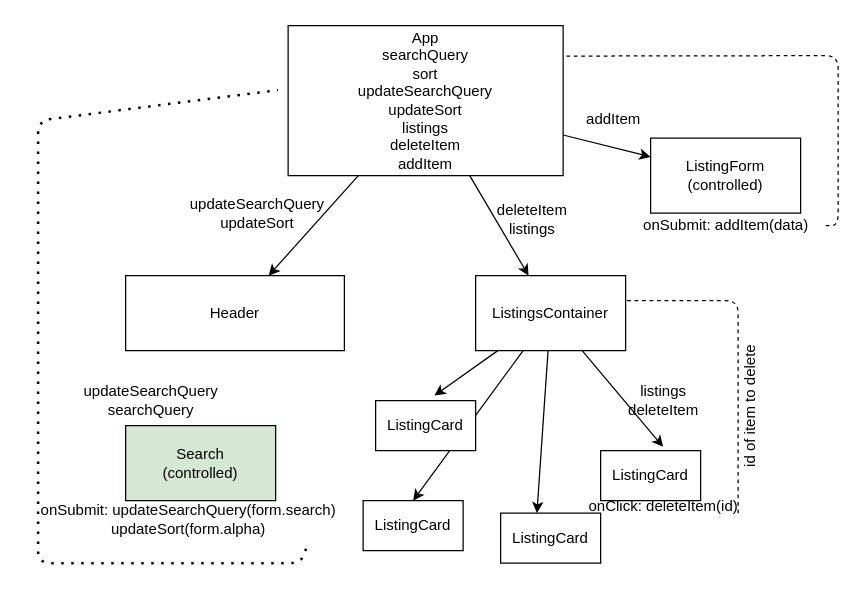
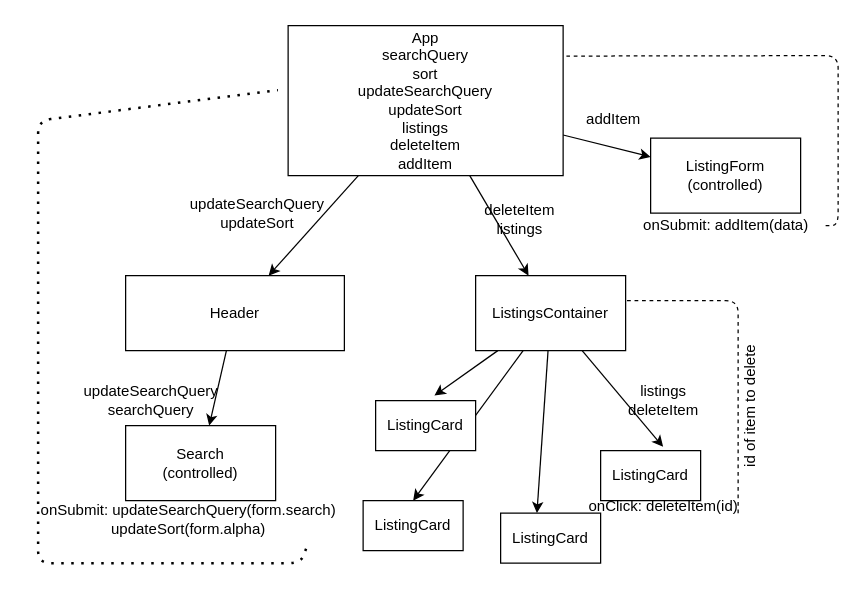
  <mxCell id="0" />
  <mxCell id="1" parent="0" />
  <mxCell id="2" style="edgeStyle=none;html=1;" edge="1" parent="1" source="5" target="7"><mxGeometry relative="1" as="geometry" /></mxCell>
  <mxCell id="3" style="edgeStyle=none;html=1;" edge="1" parent="1" source="5" target="12"><mxGeometry relative="1" as="geometry" /></mxCell>
  <mxCell id="4" style="edgeStyle=none;html=1;" edge="1" parent="1" source="5" target="27"><mxGeometry relative="1" as="geometry" /></mxCell>
  <mxCell id="5" value="App&lt;br&gt;searchQuery&lt;br&gt;sort&lt;br&gt;updateSearchQuery&lt;br&gt;updateSort&lt;br&gt;listings&lt;br&gt;deleteItem&lt;br&gt;addItem" style="whiteSpace=wrap;html=1;" vertex="1" parent="1"><mxGeometry x="230" width="220" height="120" as="geometry" y="20" /></mxCell>
+ <mxCell id="6" style="edgeStyle=none;html=1;" edge="1" parent="1" source="7" target="13"><mxGeometry relative="1" as="geometry" /></mxCell>
  <mxCell id="7" value="Header" style="whiteSpace=wrap;html=1;" vertex="1" parent="1"><mxGeometry x="100" y="220" width="175" height="60" as="geometry" /></mxCell>
  <mxCell id="8" style="edgeStyle=none;html=1;entryX=0.588;entryY=-0.1;entryDx=0;entryDy=0;entryPerimeter=0;" edge="1" parent="1" source="12" target="14"><mxGeometry relative="1" as="geometry" /></mxCell>
  <mxCell id="9" style="edgeStyle=none;html=1;entryX=0.5;entryY=0;entryDx=0;entryDy=0;" edge="1" parent="1" source="12" target="15"><mxGeometry relative="1" as="geometry" /></mxCell>
  <mxCell id="10" style="edgeStyle=none;html=1;entryX=0.363;entryY=0;entryDx=0;entryDy=0;entryPerimeter=0;" edge="1" parent="1" source="12" target="16"><mxGeometry relative="1" as="geometry" /></mxCell>
  <mxCell id="11" style="edgeStyle=none;html=1;entryX=0.625;entryY=-0.075;entryDx=0;entryDy=0;entryPerimeter=0;" edge="1" parent="1" source="12" target="17"><mxGeometry relative="1" as="geometry" /></mxCell>
  <mxCell id="12" value="ListingsContainer" style="whiteSpace=wrap;html=1;" vertex="1" parent="1"><mxGeometry x="380" y="220" width="120" height="60" as="geometry" /></mxCell>
- <mxCell id="13" value="Search&lt;br&gt;(controlled)" style="whiteSpace=wrap;html=1;fillColor=#d5e8d4;" vertex="1" parent="1"><mxGeometry x="100" y="340" width="120" height="60" as="geometry" /></mxCell>
+ <mxCell id="13" value="Search&lt;br&gt;(controlled)" style="whiteSpace=wrap;html=1;" vertex="1" parent="1"><mxGeometry x="100" y="340" width="120" height="60" as="geometry" /></mxCell>
  <mxCell id="14" value="ListingCard" style="whiteSpace=wrap;html=1;" vertex="1" parent="1"><mxGeometry x="300" y="320" width="80" height="40" as="geometry" /></mxCell>
  <mxCell id="15" value="ListingCard" style="whiteSpace=wrap;html=1;" vertex="1" parent="1"><mxGeometry x="290" y="400" width="80" height="40" as="geometry" /></mxCell>
  <mxCell id="16" value="ListingCard" style="whiteSpace=wrap;html=1;" vertex="1" parent="1"><mxGeometry x="400" y="410" width="80" height="40" as="geometry" /></mxCell>
  <mxCell id="17" value="ListingCard" style="whiteSpace=wrap;html=1;" vertex="1" parent="1"><mxGeometry x="480" y="360" width="80" height="40" as="geometry" /></mxCell>
  <mxCell id="18" value="listings&lt;br&gt;deleteItem" style="text;html=1;align=center;verticalAlign=middle;resizable=0;points=[];autosize=1;strokeColor=none;fillColor=none;" vertex="1" parent="1"><mxGeometry x="490" y="300" width="80" height="40" as="geometry" /></mxCell>
  <mxCell id="19" value="onClick: deleteItem(id)" style="text;html=1;align=center;verticalAlign=middle;resizable=0;points=[];autosize=1;strokeColor=none;fillColor=none;" vertex="1" parent="1"><mxGeometry x="460" y="390" width="140" height="30" as="geometry" /></mxCell>
  <mxCell id="20" value="" style="endArrow=none;dashed=1;html=1;" edge="1" parent="1"><mxGeometry width="50" height="50" relative="1" as="geometry"><mxPoint x="590" y="410" as="sourcePoint" /><mxPoint x="500" y="240" as="targetPoint" /><Array as="points"><mxPoint x="590" y="240" /></Array></mxGeometry></mxCell>
  <mxCell id="21" value="id of item to delete" style="text;html=1;align=center;verticalAlign=middle;resizable=0;points=[];autosize=1;strokeColor=none;fillColor=none;rotation=-90;" vertex="1" parent="1"><mxGeometry x="540" y="310" width="120" height="30" as="geometry" /></mxCell>
  <mxCell id="22" value="updateSearchQuery&lt;br&gt;updateSort" style="text;html=1;align=center;verticalAlign=middle;resizable=0;points=[];autosize=1;strokeColor=none;fillColor=none;" vertex="1" parent="1"><mxGeometry x="140" y="150" width="130" height="40" as="geometry" /></mxCell>
  <mxCell id="23" value="updateSearchQuery&lt;br&gt;searchQuery" style="text;html=1;align=center;verticalAlign=middle;resizable=0;points=[];autosize=1;strokeColor=none;fillColor=none;" vertex="1" parent="1"><mxGeometry x="55" y="300" width="130" height="40" as="geometry" /></mxCell>
- <mxCell id="24" value="deleteItem&lt;br&gt;listings" style="text;html=1;align=center;verticalAlign=middle;resizable=0;points=[];autosize=1;strokeColor=none;fillColor=none;" vertex="1" parent="1"><mxGeometry x="385" y="155" width="80" height="40" as="geometry" /></mxCell>
+ <mxCell id="24" value="deleteItem&lt;br&gt;listings" style="text;html=1;align=center;verticalAlign=middle;resizable=0;points=[];autosize=1;strokeColor=none;fillColor=none;" vertex="1" parent="1"><mxGeometry x="375" y="155" width="80" height="40" as="geometry" /></mxCell>
  <mxCell id="25" value="onSubmit: updateSearchQuery(form.search)&lt;br&gt;updateSort(form.alpha)" style="text;html=1;align=center;verticalAlign=middle;resizable=0;points=[];autosize=1;strokeColor=none;fillColor=none;" vertex="1" parent="1"><mxGeometry x="20" y="395" width="260" height="40" as="geometry" /></mxCell>
  <mxCell id="26" value="" style="endArrow=none;dashed=1;html=1;dashPattern=1 3;strokeWidth=2;entryX=-0.037;entryY=0.43;entryDx=0;entryDy=0;entryPerimeter=0;exitX=0.863;exitY=1.087;exitDx=0;exitDy=0;exitPerimeter=0;" edge="1" parent="1" source="25" target="5"><mxGeometry width="50" height="50" relative="1" as="geometry"><mxPoint x="240" y="440" as="sourcePoint" /><mxPoint x="480" y="240" as="targetPoint" /><Array as="points"><mxPoint x="240" y="450" /><mxPoint x="30" y="450" /><mxPoint x="30" y="96" /></Array></mxGeometry></mxCell>
  <mxCell id="27" value="ListingForm&lt;br&gt;(controlled)" style="whiteSpace=wrap;html=1;" vertex="1" parent="1"><mxGeometry x="520" y="110" width="120" height="60" as="geometry" /></mxCell>
  <mxCell id="28" value="addItem" style="text;html=1;align=center;verticalAlign=middle;resizable=0;points=[];autosize=1;strokeColor=none;fillColor=none;" vertex="1" parent="1"><mxGeometry x="455" y="80" width="70" height="30" as="geometry" /></mxCell>
  <mxCell id="29" value="onSubmit: addItem(data)" style="text;html=1;align=center;verticalAlign=middle;resizable=0;points=[];autosize=1;strokeColor=none;fillColor=none;" vertex="1" parent="1"><mxGeometry x="500" y="165" width="160" height="30" as="geometry" /></mxCell>
  <mxCell id="30" value="" style="endArrow=none;dashed=1;html=1;entryX=1.012;entryY=0.203;entryDx=0;entryDy=0;entryPerimeter=0;" edge="1" parent="1" source="29" target="5"><mxGeometry width="50" height="50" relative="1" as="geometry"><mxPoint x="670" y="180" as="sourcePoint" /><mxPoint x="270" y="150" as="targetPoint" /><Array as="points"><mxPoint x="670" y="180" /><mxPoint x="670" y="44" /></Array></mxGeometry></mxCell>
